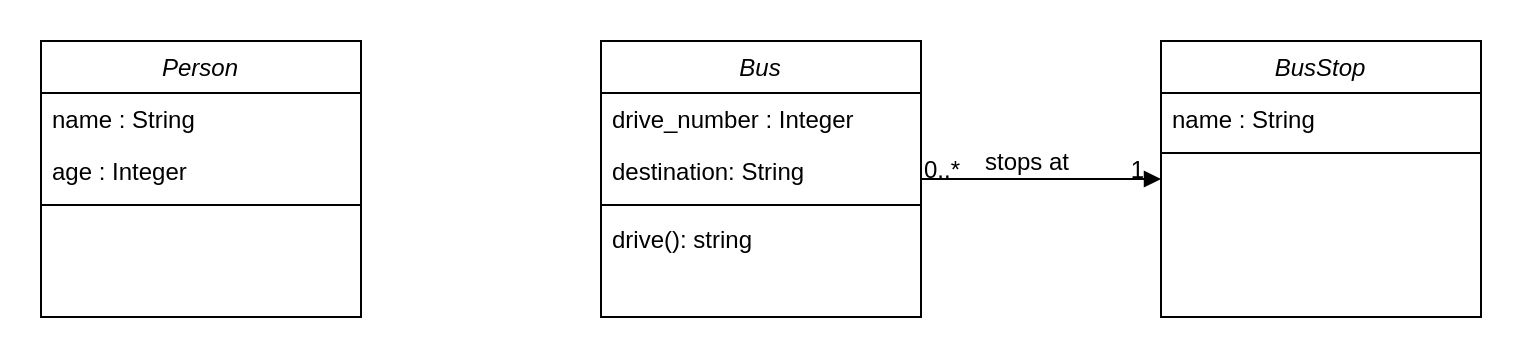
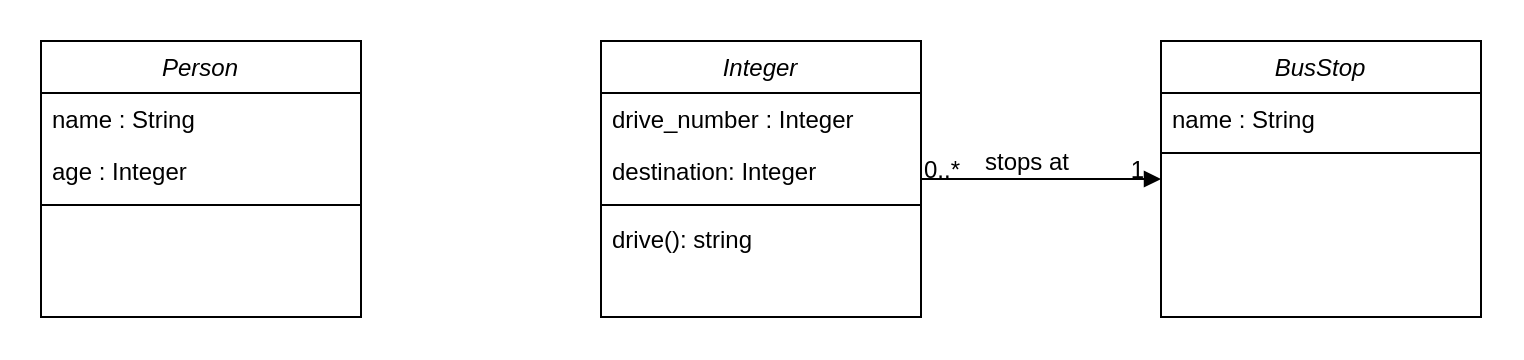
  <mxCell id="0" />
  <mxCell id="1" parent="0" />
- <mxCell id="2" value="Bus" style="swimlane;fontStyle=2;align=center;verticalAlign=top;childLayout=stackLayout;horizontal=1;startSize=26;horizontalStack=0;resizeParent=1;resizeLast=0;collapsible=1;marginBottom=0;rounded=0;shadow=0;strokeWidth=1;" parent="1" vertex="1"><mxGeometry x="300" y="20" width="160" height="138" as="geometry"><mxRectangle x="230" y="140" width="160" height="26" as="alternateBounds" /></mxGeometry></mxCell>
+ <mxCell id="2" value="Integer" style="swimlane;fontStyle=2;align=center;verticalAlign=top;childLayout=stackLayout;horizontal=1;startSize=26;horizontalStack=0;resizeParent=1;resizeLast=0;collapsible=1;marginBottom=0;rounded=0;shadow=0;strokeWidth=1;" parent="1" vertex="1"><mxGeometry x="300" y="20" width="160" height="138" as="geometry"><mxRectangle x="230" y="140" width="160" height="26" as="alternateBounds" /></mxGeometry></mxCell>
  <mxCell id="3" value="drive_number : Integer" style="text;align=left;verticalAlign=top;spacingLeft=4;spacingRight=4;overflow=hidden;rotatable=0;points=[[0,0.5],[1,0.5]];portConstraint=eastwest;" parent="2" vertex="1"><mxGeometry y="26" width="160" height="26" as="geometry" /></mxCell>
- <mxCell id="4" value="destination: String" style="text;align=left;verticalAlign=top;spacingLeft=4;spacingRight=4;overflow=hidden;rotatable=0;points=[[0,0.5],[1,0.5]];portConstraint=eastwest;rounded=0;shadow=0;html=0;" parent="2" vertex="1"><mxGeometry y="52" width="160" height="26" as="geometry" /></mxCell>
+ <mxCell id="4" value="destination: Integer" style="text;align=left;verticalAlign=top;spacingLeft=4;spacingRight=4;overflow=hidden;rotatable=0;points=[[0,0.5],[1,0.5]];portConstraint=eastwest;rounded=0;shadow=0;html=0;" parent="2" vertex="1"><mxGeometry y="52" width="160" height="26" as="geometry" /></mxCell>
  <mxCell id="5" value="" style="line;html=1;strokeWidth=1;align=left;verticalAlign=middle;spacingTop=-1;spacingLeft=3;spacingRight=3;rotatable=0;labelPosition=right;points=[];portConstraint=eastwest;" parent="2" vertex="1"><mxGeometry y="78" width="160" height="8" as="geometry" /></mxCell>
  <mxCell id="6" value="drive(): string" style="text;align=left;verticalAlign=top;spacingLeft=4;spacingRight=4;overflow=hidden;rotatable=0;points=[[0,0.5],[1,0.5]];portConstraint=eastwest;" parent="2" vertex="1"><mxGeometry y="86" width="160" height="26" as="geometry" /></mxCell>
  <mxCell id="7" value="Person" style="swimlane;fontStyle=2;align=center;verticalAlign=top;childLayout=stackLayout;horizontal=1;startSize=26;horizontalStack=0;resizeParent=1;resizeLast=0;collapsible=1;marginBottom=0;rounded=0;shadow=0;strokeWidth=1;" vertex="1" parent="1"><mxGeometry x="20" y="20" width="160" height="138" as="geometry"><mxRectangle x="230" y="140" width="160" height="26" as="alternateBounds" /></mxGeometry></mxCell>
  <mxCell id="8" value="name : String" style="text;align=left;verticalAlign=top;spacingLeft=4;spacingRight=4;overflow=hidden;rotatable=0;points=[[0,0.5],[1,0.5]];portConstraint=eastwest;" vertex="1" parent="7"><mxGeometry y="26" width="160" height="26" as="geometry" /></mxCell>
  <mxCell id="9" value="age : Integer" style="text;align=left;verticalAlign=top;spacingLeft=4;spacingRight=4;overflow=hidden;rotatable=0;points=[[0,0.5],[1,0.5]];portConstraint=eastwest;rounded=0;shadow=0;html=0;" vertex="1" parent="7"><mxGeometry y="52" width="160" height="26" as="geometry" /></mxCell>
  <mxCell id="10" value="" style="line;html=1;strokeWidth=1;align=left;verticalAlign=middle;spacingTop=-1;spacingLeft=3;spacingRight=3;rotatable=0;labelPosition=right;points=[];portConstraint=eastwest;" vertex="1" parent="7"><mxGeometry y="78" width="160" height="8" as="geometry" /></mxCell>
  <mxCell id="11" value="BusStop" style="swimlane;fontStyle=2;align=center;verticalAlign=top;childLayout=stackLayout;horizontal=1;startSize=26;horizontalStack=0;resizeParent=1;resizeLast=0;collapsible=1;marginBottom=0;rounded=0;shadow=0;strokeWidth=1;" vertex="1" parent="1"><mxGeometry x="580" y="20" width="160" height="138" as="geometry"><mxRectangle x="230" y="140" width="160" height="26" as="alternateBounds" /></mxGeometry></mxCell>
  <mxCell id="12" value="name : String" style="text;align=left;verticalAlign=top;spacingLeft=4;spacingRight=4;overflow=hidden;rotatable=0;points=[[0,0.5],[1,0.5]];portConstraint=eastwest;" vertex="1" parent="11"><mxGeometry y="26" width="160" height="26" as="geometry" /></mxCell>
  <mxCell id="13" value="" style="line;html=1;strokeWidth=1;align=left;verticalAlign=middle;spacingTop=-1;spacingLeft=3;spacingRight=3;rotatable=0;labelPosition=right;points=[];portConstraint=eastwest;" vertex="1" parent="11"><mxGeometry y="52" width="160" height="8" as="geometry" /></mxCell>
  <mxCell id="14" value="" style="endArrow=block;shadow=0;strokeWidth=1;rounded=0;endFill=1;edgeStyle=elbowEdgeStyle;elbow=vertical;" edge="1" parent="1" source="2" target="11"><mxGeometry x="0.5" y="41" relative="1" as="geometry"><mxPoint x="480" y="190.14" as="sourcePoint" /><mxPoint x="600" y="190.14" as="targetPoint" /><mxPoint x="-40" y="32" as="offset" /></mxGeometry></mxCell>
  <mxCell id="15" value="0..*" style="resizable=0;align=left;verticalAlign=bottom;labelBackgroundColor=none;fontSize=12;" connectable="0" vertex="1" parent="14"><mxGeometry x="-1" relative="1" as="geometry"><mxPoint y="4" as="offset" /></mxGeometry></mxCell>
  <mxCell id="16" value="1" style="resizable=0;align=right;verticalAlign=bottom;labelBackgroundColor=none;fontSize=12;" connectable="0" vertex="1" parent="14"><mxGeometry x="1" relative="1" as="geometry"><mxPoint x="-7" y="4" as="offset" /></mxGeometry></mxCell>
  <mxCell id="17" value="stops at" style="text;html=1;resizable=0;points=[];;align=center;verticalAlign=middle;labelBackgroundColor=none;rounded=0;shadow=0;strokeWidth=1;fontSize=12;" vertex="1" connectable="0" parent="14"><mxGeometry x="0.5" y="49" relative="1" as="geometry"><mxPoint x="-38" y="40" as="offset" /></mxGeometry></mxCell>
